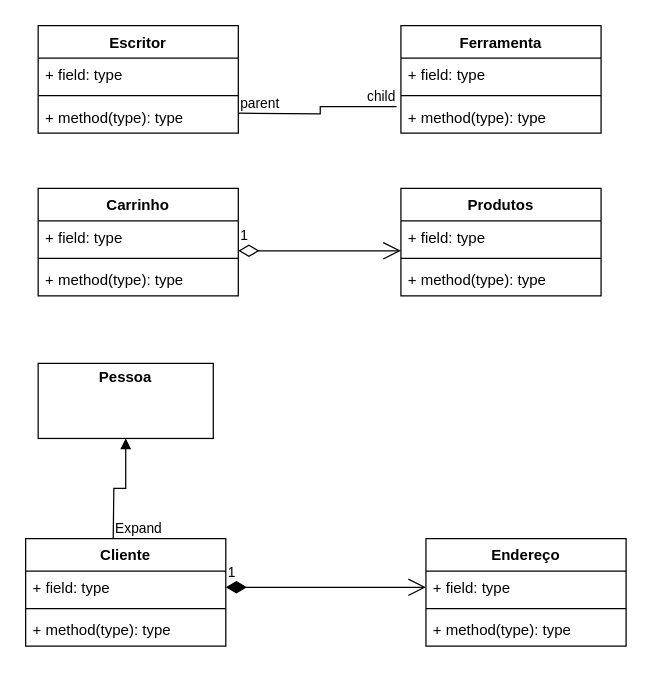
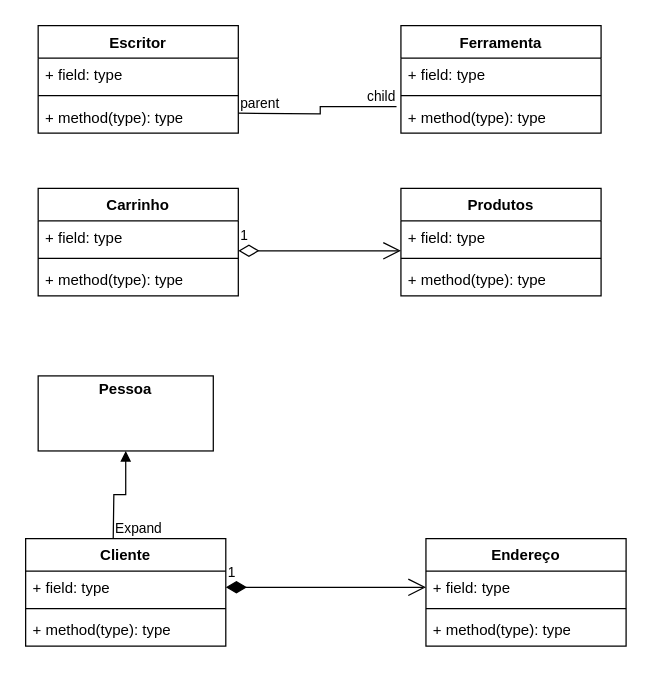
  <mxCell id="0" />
  <mxCell id="1" parent="0" />
  <mxCell id="2" value="Escritor" style="swimlane;fontStyle=1;align=center;verticalAlign=top;childLayout=stackLayout;horizontal=1;startSize=26;horizontalStack=0;resizeParent=1;resizeParentMax=0;resizeLast=0;collapsible=1;marginBottom=0;whiteSpace=wrap;html=1;" vertex="1" parent="1"><mxGeometry x="30" y="20" width="160" height="86" as="geometry" /></mxCell>
  <mxCell id="3" value="+ field: type" style="text;strokeColor=none;fillColor=none;align=left;verticalAlign=top;spacingLeft=4;spacingRight=4;overflow=hidden;rotatable=0;points=[[0,0.5],[1,0.5]];portConstraint=eastwest;whiteSpace=wrap;html=1;" vertex="1" parent="2"><mxGeometry y="26" width="160" height="26" as="geometry" /></mxCell>
  <mxCell id="4" value="" style="line;strokeWidth=1;fillColor=none;align=left;verticalAlign=middle;spacingTop=-1;spacingLeft=3;spacingRight=3;rotatable=0;labelPosition=right;points=[];portConstraint=eastwest;strokeColor=inherit;" vertex="1" parent="2"><mxGeometry y="52" width="160" height="8" as="geometry" /></mxCell>
  <mxCell id="5" value="+ method(type): type" style="text;strokeColor=none;fillColor=none;align=left;verticalAlign=top;spacingLeft=4;spacingRight=4;overflow=hidden;rotatable=0;points=[[0,0.5],[1,0.5]];portConstraint=eastwest;whiteSpace=wrap;html=1;" vertex="1" parent="2"><mxGeometry y="60" width="160" height="26" as="geometry" /></mxCell>
  <mxCell id="6" value="Ferramenta" style="swimlane;fontStyle=1;align=center;verticalAlign=top;childLayout=stackLayout;horizontal=1;startSize=26;horizontalStack=0;resizeParent=1;resizeParentMax=0;resizeLast=0;collapsible=1;marginBottom=0;whiteSpace=wrap;html=1;" vertex="1" parent="1"><mxGeometry x="320" y="20" width="160" height="86" as="geometry" /></mxCell>
  <mxCell id="7" value="+ field: type" style="text;strokeColor=none;fillColor=none;align=left;verticalAlign=top;spacingLeft=4;spacingRight=4;overflow=hidden;rotatable=0;points=[[0,0.5],[1,0.5]];portConstraint=eastwest;whiteSpace=wrap;html=1;" vertex="1" parent="6"><mxGeometry y="26" width="160" height="26" as="geometry" /></mxCell>
  <mxCell id="8" value="" style="line;strokeWidth=1;fillColor=none;align=left;verticalAlign=middle;spacingTop=-1;spacingLeft=3;spacingRight=3;rotatable=0;labelPosition=right;points=[];portConstraint=eastwest;strokeColor=inherit;" vertex="1" parent="6"><mxGeometry y="52" width="160" height="8" as="geometry" /></mxCell>
  <mxCell id="9" value="+ method(type): type" style="text;strokeColor=none;fillColor=none;align=left;verticalAlign=top;spacingLeft=4;spacingRight=4;overflow=hidden;rotatable=0;points=[[0,0.5],[1,0.5]];portConstraint=eastwest;whiteSpace=wrap;html=1;" vertex="1" parent="6"><mxGeometry y="60" width="160" height="26" as="geometry" /></mxCell>
  <mxCell id="10" value="Carrinho" style="swimlane;fontStyle=1;align=center;verticalAlign=top;childLayout=stackLayout;horizontal=1;startSize=26;horizontalStack=0;resizeParent=1;resizeParentMax=0;resizeLast=0;collapsible=1;marginBottom=0;whiteSpace=wrap;html=1;" vertex="1" parent="1"><mxGeometry x="30" y="150" width="160" height="86" as="geometry" /></mxCell>
  <mxCell id="11" value="+ field: type" style="text;strokeColor=none;fillColor=none;align=left;verticalAlign=top;spacingLeft=4;spacingRight=4;overflow=hidden;rotatable=0;points=[[0,0.5],[1,0.5]];portConstraint=eastwest;whiteSpace=wrap;html=1;" vertex="1" parent="10"><mxGeometry y="26" width="160" height="26" as="geometry" /></mxCell>
  <mxCell id="12" value="" style="line;strokeWidth=1;fillColor=none;align=left;verticalAlign=middle;spacingTop=-1;spacingLeft=3;spacingRight=3;rotatable=0;labelPosition=right;points=[];portConstraint=eastwest;strokeColor=inherit;" vertex="1" parent="10"><mxGeometry y="52" width="160" height="8" as="geometry" /></mxCell>
  <mxCell id="13" value="+ method(type): type" style="text;strokeColor=none;fillColor=none;align=left;verticalAlign=top;spacingLeft=4;spacingRight=4;overflow=hidden;rotatable=0;points=[[0,0.5],[1,0.5]];portConstraint=eastwest;whiteSpace=wrap;html=1;" vertex="1" parent="10"><mxGeometry y="60" width="160" height="26" as="geometry" /></mxCell>
  <mxCell id="14" value="Cliente" style="swimlane;fontStyle=1;align=center;verticalAlign=top;childLayout=stackLayout;horizontal=1;startSize=26;horizontalStack=0;resizeParent=1;resizeParentMax=0;resizeLast=0;collapsible=1;marginBottom=0;whiteSpace=wrap;html=1;" vertex="1" parent="1"><mxGeometry x="20" y="430" width="160" height="86" as="geometry" /></mxCell>
  <mxCell id="15" value="" style="endArrow=block;endFill=1;html=1;edgeStyle=orthogonalEdgeStyle;align=left;verticalAlign=top;rounded=0;entryX=0.5;entryY=1;entryDx=0;entryDy=0;" edge="1" parent="14" target="33"><mxGeometry x="-1" relative="1" as="geometry"><mxPoint x="70" as="sourcePoint" /><mxPoint x="230" as="targetPoint" /></mxGeometry></mxCell>
  <mxCell id="16" value="Expand" style="edgeLabel;resizable=0;html=1;align=left;verticalAlign=bottom;" connectable="0" vertex="1" parent="15"><mxGeometry x="-1" relative="1" as="geometry" /></mxCell>
  <mxCell id="17" value="+ field: type" style="text;strokeColor=none;fillColor=none;align=left;verticalAlign=top;spacingLeft=4;spacingRight=4;overflow=hidden;rotatable=0;points=[[0,0.5],[1,0.5]];portConstraint=eastwest;whiteSpace=wrap;html=1;" vertex="1" parent="14"><mxGeometry y="26" width="160" height="26" as="geometry" /></mxCell>
  <mxCell id="18" value="" style="line;strokeWidth=1;fillColor=none;align=left;verticalAlign=middle;spacingTop=-1;spacingLeft=3;spacingRight=3;rotatable=0;labelPosition=right;points=[];portConstraint=eastwest;strokeColor=inherit;" vertex="1" parent="14"><mxGeometry y="52" width="160" height="8" as="geometry" /></mxCell>
  <mxCell id="19" value="+ method(type): type" style="text;strokeColor=none;fillColor=none;align=left;verticalAlign=top;spacingLeft=4;spacingRight=4;overflow=hidden;rotatable=0;points=[[0,0.5],[1,0.5]];portConstraint=eastwest;whiteSpace=wrap;html=1;" vertex="1" parent="14"><mxGeometry y="60" width="160" height="26" as="geometry" /></mxCell>
  <mxCell id="20" value="Produtos" style="swimlane;fontStyle=1;align=center;verticalAlign=top;childLayout=stackLayout;horizontal=1;startSize=26;horizontalStack=0;resizeParent=1;resizeParentMax=0;resizeLast=0;collapsible=1;marginBottom=0;whiteSpace=wrap;html=1;" vertex="1" parent="1"><mxGeometry x="320" y="150" width="160" height="86" as="geometry" /></mxCell>
  <mxCell id="21" value="+ field: type" style="text;strokeColor=none;fillColor=none;align=left;verticalAlign=top;spacingLeft=4;spacingRight=4;overflow=hidden;rotatable=0;points=[[0,0.5],[1,0.5]];portConstraint=eastwest;whiteSpace=wrap;html=1;" vertex="1" parent="20"><mxGeometry y="26" width="160" height="26" as="geometry" /></mxCell>
  <mxCell id="22" value="" style="line;strokeWidth=1;fillColor=none;align=left;verticalAlign=middle;spacingTop=-1;spacingLeft=3;spacingRight=3;rotatable=0;labelPosition=right;points=[];portConstraint=eastwest;strokeColor=inherit;" vertex="1" parent="20"><mxGeometry y="52" width="160" height="8" as="geometry" /></mxCell>
  <mxCell id="23" value="+ method(type): type" style="text;strokeColor=none;fillColor=none;align=left;verticalAlign=top;spacingLeft=4;spacingRight=4;overflow=hidden;rotatable=0;points=[[0,0.5],[1,0.5]];portConstraint=eastwest;whiteSpace=wrap;html=1;" vertex="1" parent="20"><mxGeometry y="60" width="160" height="26" as="geometry" /></mxCell>
  <mxCell id="24" value="Endereço" style="swimlane;fontStyle=1;align=center;verticalAlign=top;childLayout=stackLayout;horizontal=1;startSize=26;horizontalStack=0;resizeParent=1;resizeParentMax=0;resizeLast=0;collapsible=1;marginBottom=0;whiteSpace=wrap;html=1;" vertex="1" parent="1"><mxGeometry x="340" y="430" width="160" height="86" as="geometry" /></mxCell>
  <mxCell id="25" value="+ field: type" style="text;strokeColor=none;fillColor=none;align=left;verticalAlign=top;spacingLeft=4;spacingRight=4;overflow=hidden;rotatable=0;points=[[0,0.5],[1,0.5]];portConstraint=eastwest;whiteSpace=wrap;html=1;" vertex="1" parent="24"><mxGeometry y="26" width="160" height="26" as="geometry" /></mxCell>
  <mxCell id="26" value="" style="line;strokeWidth=1;fillColor=none;align=left;verticalAlign=middle;spacingTop=-1;spacingLeft=3;spacingRight=3;rotatable=0;labelPosition=right;points=[];portConstraint=eastwest;strokeColor=inherit;" vertex="1" parent="24"><mxGeometry y="52" width="160" height="8" as="geometry" /></mxCell>
  <mxCell id="27" value="+ method(type): type" style="text;strokeColor=none;fillColor=none;align=left;verticalAlign=top;spacingLeft=4;spacingRight=4;overflow=hidden;rotatable=0;points=[[0,0.5],[1,0.5]];portConstraint=eastwest;whiteSpace=wrap;html=1;" vertex="1" parent="24"><mxGeometry y="60" width="160" height="26" as="geometry" /></mxCell>
  <mxCell id="28" value="" style="endArrow=none;html=1;edgeStyle=orthogonalEdgeStyle;rounded=0;entryX=-0.022;entryY=0.185;entryDx=0;entryDy=0;entryPerimeter=0;" edge="1" parent="1" target="9"><mxGeometry relative="1" as="geometry"><mxPoint x="190" y="90" as="sourcePoint" /><mxPoint x="300" y="90" as="targetPoint" /></mxGeometry></mxCell>
  <mxCell id="29" value="parent" style="edgeLabel;resizable=0;html=1;align=left;verticalAlign=bottom;" connectable="0" vertex="1" parent="28"><mxGeometry x="-1" relative="1" as="geometry" /></mxCell>
  <mxCell id="30" value="child" style="edgeLabel;resizable=0;html=1;align=right;verticalAlign=bottom;" connectable="0" vertex="1" parent="28"><mxGeometry x="1" relative="1" as="geometry" /></mxCell>
  <mxCell id="31" value="1" style="endArrow=open;html=1;endSize=12;startArrow=diamondThin;startSize=14;startFill=0;edgeStyle=orthogonalEdgeStyle;align=left;verticalAlign=bottom;rounded=0;" edge="1" parent="1"><mxGeometry x="-1" y="3" relative="1" as="geometry"><mxPoint x="190" y="200" as="sourcePoint" /><mxPoint x="320" y="200" as="targetPoint" /></mxGeometry></mxCell>
  <mxCell id="32" value="1" style="endArrow=open;html=1;endSize=12;startArrow=diamondThin;startSize=14;startFill=1;edgeStyle=orthogonalEdgeStyle;align=left;verticalAlign=bottom;rounded=0;entryX=0;entryY=0.5;entryDx=0;entryDy=0;" edge="1" parent="1" source="17" target="25"><mxGeometry x="-1" y="3" relative="1" as="geometry"><mxPoint x="200" y="440" as="sourcePoint" /><mxPoint x="340" y="340" as="targetPoint" /></mxGeometry></mxCell>
- <mxCell id="33" value="&lt;p style=&quot;margin:0px;margin-top:4px;text-align:center;&quot;&gt;&lt;b&gt;Pessoa&lt;/b&gt;&lt;/p&gt;" style="verticalAlign=top;align=left;overflow=fill;html=1;whiteSpace=wrap;" vertex="1" parent="1"><mxGeometry x="30" y="290" width="140" height="60" as="geometry" /></mxCell>
+ <mxCell id="33" value="&lt;p style=&quot;margin:0px;margin-top:4px;text-align:center;&quot;&gt;&lt;b&gt;Pessoa&lt;/b&gt;&lt;/p&gt;" style="verticalAlign=top;align=left;overflow=fill;html=1;whiteSpace=wrap;" vertex="1" parent="1"><mxGeometry x="30" y="300" width="140" height="60" as="geometry" /></mxCell>
